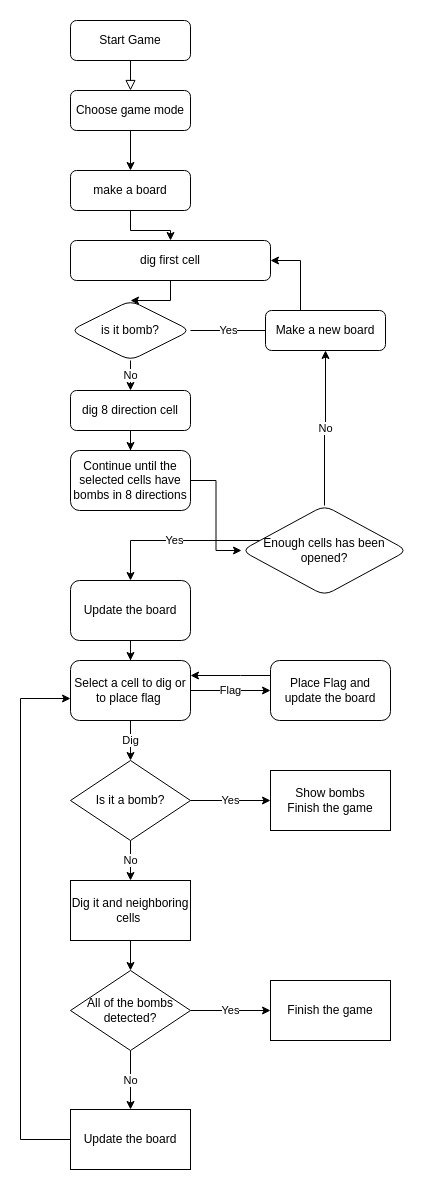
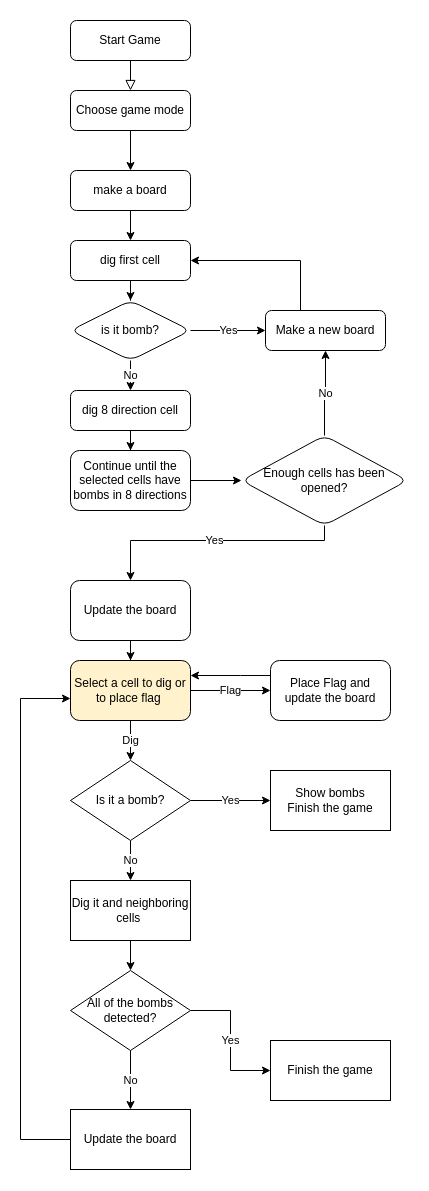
  <mxCell id="0" />
  <mxCell id="1" parent="0" />
  <mxCell id="2" value="" style="rounded=0;html=1;jettySize=auto;orthogonalLoop=1;fontSize=11;endArrow=block;endFill=0;endSize=8;strokeWidth=1;shadow=0;labelBackgroundColor=none;edgeStyle=orthogonalEdgeStyle;" parent="1" source="3" target="5" edge="1"><mxGeometry relative="1" as="geometry"><mxPoint x="130" y="110" as="targetPoint" /></mxGeometry></mxCell>
  <mxCell id="3" value="Start Game" style="rounded=1;whiteSpace=wrap;html=1;fontSize=12;glass=0;strokeWidth=1;shadow=0;" parent="1" vertex="1"><mxGeometry x="70" y="20" width="120" height="40" as="geometry" /></mxCell>
  <mxCell id="4" value="" style="edgeStyle=orthogonalEdgeStyle;rounded=0;orthogonalLoop=1;jettySize=auto;html=1;" edge="1" parent="1" source="5" target="7"><mxGeometry relative="1" as="geometry" /></mxCell>
  <mxCell id="5" value="Choose game mode" style="rounded=1;whiteSpace=wrap;html=1;" vertex="1" parent="1"><mxGeometry x="70" y="90" width="120" height="40" as="geometry" /></mxCell>
  <mxCell id="6" value="" style="edgeStyle=orthogonalEdgeStyle;rounded=0;orthogonalLoop=1;jettySize=auto;html=1;" edge="1" parent="1" source="7" target="9"><mxGeometry relative="1" as="geometry" /></mxCell>
  <mxCell id="7" value="make a board" style="whiteSpace=wrap;html=1;rounded=1;" vertex="1" parent="1"><mxGeometry x="70" y="170" width="120" height="40" as="geometry" /></mxCell>
  <mxCell id="8" value="" style="edgeStyle=orthogonalEdgeStyle;rounded=0;orthogonalLoop=1;jettySize=auto;html=1;" edge="1" parent="1" source="9" target="12"><mxGeometry relative="1" as="geometry" /></mxCell>
- <mxCell id="9" value="dig first cell" style="whiteSpace=wrap;html=1;rounded=1;" vertex="1" parent="1"><mxGeometry x="70" y="240" width="200" height="40" as="geometry" /></mxCell>
+ <mxCell id="9" value="dig first cell" style="whiteSpace=wrap;html=1;rounded=1;" vertex="1" parent="1"><mxGeometry x="70" y="240" width="120" height="40" as="geometry" /></mxCell>
  <mxCell id="10" value="No" style="edgeStyle=orthogonalEdgeStyle;rounded=0;orthogonalLoop=1;jettySize=auto;html=1;" edge="1" parent="1" source="12" target="15"><mxGeometry relative="1" as="geometry" /></mxCell>
- <mxCell id="11" value="Yes" style="edgeStyle=orthogonalEdgeStyle;rounded=0;orthogonalLoop=1;jettySize=auto;html=1;endArrow=none;" edge="1" parent="1" source="12" target="17"><mxGeometry relative="1" as="geometry" /></mxCell>
+ <mxCell id="11" value="Yes" style="edgeStyle=orthogonalEdgeStyle;rounded=0;orthogonalLoop=1;jettySize=auto;html=1;" edge="1" parent="1" source="12" target="17"><mxGeometry relative="1" as="geometry" /></mxCell>
  <mxCell id="12" value="is it bomb?" style="rhombus;whiteSpace=wrap;html=1;rounded=1;" vertex="1" parent="1"><mxGeometry x="70" y="300" width="120" height="60" as="geometry" /></mxCell>
  <mxCell id="13" style="edgeStyle=orthogonalEdgeStyle;rounded=0;orthogonalLoop=1;jettySize=auto;html=1;exitX=0.5;exitY=1;exitDx=0;exitDy=0;" edge="1" parent="1" source="5" target="5"><mxGeometry relative="1" as="geometry" /></mxCell>
  <mxCell id="14" value="" style="edgeStyle=orthogonalEdgeStyle;rounded=0;orthogonalLoop=1;jettySize=auto;html=1;" edge="1" parent="1" source="15" target="19"><mxGeometry relative="1" as="geometry" /></mxCell>
  <mxCell id="15" value="dig 8 direction cell" style="whiteSpace=wrap;html=1;rounded=1;" vertex="1" parent="1"><mxGeometry x="70" y="390" width="120" height="40" as="geometry" /></mxCell>
  <mxCell id="16" style="edgeStyle=orthogonalEdgeStyle;rounded=0;orthogonalLoop=1;jettySize=auto;html=1;entryX=1;entryY=0.5;entryDx=0;entryDy=0;" edge="1" parent="1" source="17" target="9"><mxGeometry relative="1" as="geometry"><mxPoint x="300" y="270" as="targetPoint" /><Array as="points"><mxPoint x="300" y="260" /></Array></mxGeometry></mxCell>
  <mxCell id="17" value="Make a new board" style="whiteSpace=wrap;html=1;rounded=1;" vertex="1" parent="1"><mxGeometry x="265" y="310" width="120" height="40" as="geometry" /></mxCell>
  <mxCell id="18" value="" style="edgeStyle=orthogonalEdgeStyle;rounded=0;orthogonalLoop=1;jettySize=auto;html=1;" edge="1" parent="1" source="19" target="22"><mxGeometry relative="1" as="geometry" /></mxCell>
  <mxCell id="19" value="Continue until the selected cells have bombs in 8 directions" style="whiteSpace=wrap;html=1;rounded=1;" vertex="1" parent="1"><mxGeometry x="70" y="450" width="120" height="60" as="geometry" /></mxCell>
  <mxCell id="20" value="No" style="edgeStyle=orthogonalEdgeStyle;rounded=0;orthogonalLoop=1;jettySize=auto;html=1;" edge="1" parent="1" source="22" target="17"><mxGeometry relative="1" as="geometry" /></mxCell>
  <mxCell id="21" value="Yes" style="edgeStyle=orthogonalEdgeStyle;rounded=0;orthogonalLoop=1;jettySize=auto;html=1;" edge="1" parent="1" source="22" target="24"><mxGeometry relative="1" as="geometry"><Array as="points"><mxPoint x="324" y="540" /><mxPoint x="130" y="540" /></Array></mxGeometry></mxCell>
- <mxCell id="22" value="Enough cells has been opened?" style="rhombus;whiteSpace=wrap;html=1;rounded=1;" vertex="1" parent="1"><mxGeometry x="241" y="505" width="166" height="90" as="geometry" /></mxCell>
+ <mxCell id="22" value="Enough cells has been opened?" style="rhombus;whiteSpace=wrap;html=1;rounded=1;" vertex="1" parent="1"><mxGeometry x="241" y="435" width="166" height="90" as="geometry" /></mxCell>
  <mxCell id="23" value="" style="edgeStyle=orthogonalEdgeStyle;rounded=0;orthogonalLoop=1;jettySize=auto;html=1;" edge="1" parent="1" source="24" target="27"><mxGeometry relative="1" as="geometry" /></mxCell>
  <mxCell id="24" value="Update the board" style="whiteSpace=wrap;html=1;rounded=1;" vertex="1" parent="1"><mxGeometry x="70" y="580" width="120" height="60" as="geometry" /></mxCell>
  <mxCell id="25" value="Flag" style="edgeStyle=orthogonalEdgeStyle;rounded=0;orthogonalLoop=1;jettySize=auto;html=1;" edge="1" parent="1" source="27" target="29"><mxGeometry relative="1" as="geometry" /></mxCell>
  <mxCell id="26" value="Dig" style="edgeStyle=orthogonalEdgeStyle;rounded=0;orthogonalLoop=1;jettySize=auto;html=1;entryX=0.5;entryY=0;entryDx=0;entryDy=0;" edge="1" parent="1" source="27" target="32"><mxGeometry relative="1" as="geometry"><mxPoint x="130" y="760" as="targetPoint" /></mxGeometry></mxCell>
- <mxCell id="27" value="Select a cell to dig or to place flag&amp;nbsp;" style="whiteSpace=wrap;html=1;rounded=1;" vertex="1" parent="1"><mxGeometry x="70" y="660" width="120" height="60" as="geometry" /></mxCell>
+ <mxCell id="27" value="Select a cell to dig or to place flag&amp;nbsp;" style="whiteSpace=wrap;html=1;rounded=1;fillColor=#fff2cc;" vertex="1" parent="1"><mxGeometry x="70" y="660" width="120" height="60" as="geometry" /></mxCell>
  <mxCell id="28" style="edgeStyle=orthogonalEdgeStyle;rounded=0;orthogonalLoop=1;jettySize=auto;html=1;entryX=1;entryY=0.25;entryDx=0;entryDy=0;" edge="1" parent="1" source="29" target="27"><mxGeometry relative="1" as="geometry"><Array as="points"><mxPoint x="240" y="675" /><mxPoint x="240" y="675" /></Array></mxGeometry></mxCell>
  <mxCell id="29" value="Place Flag and update the board" style="whiteSpace=wrap;html=1;rounded=1;" vertex="1" parent="1"><mxGeometry x="270" y="660" width="120" height="60" as="geometry" /></mxCell>
  <mxCell id="30" value="Yes" style="edgeStyle=orthogonalEdgeStyle;rounded=0;orthogonalLoop=1;jettySize=auto;html=1;" edge="1" parent="1" source="32" target="33"><mxGeometry relative="1" as="geometry" /></mxCell>
  <mxCell id="31" value="No" style="edgeStyle=orthogonalEdgeStyle;rounded=0;orthogonalLoop=1;jettySize=auto;html=1;" edge="1" parent="1" source="32" target="35"><mxGeometry relative="1" as="geometry" /></mxCell>
  <mxCell id="32" value="Is it a bomb?" style="rhombus;whiteSpace=wrap;html=1;" vertex="1" parent="1"><mxGeometry x="70" y="760" width="120" height="80" as="geometry" /></mxCell>
  <mxCell id="33" value="Show bombs &lt;br&gt;Finish the game" style="whiteSpace=wrap;html=1;" vertex="1" parent="1"><mxGeometry x="270" y="770" width="120" height="60" as="geometry" /></mxCell>
  <mxCell id="34" value="" style="edgeStyle=orthogonalEdgeStyle;rounded=0;orthogonalLoop=1;jettySize=auto;html=1;" edge="1" parent="1" source="35" target="38"><mxGeometry relative="1" as="geometry" /></mxCell>
  <mxCell id="35" value="Dig it and neighboring cells&amp;nbsp;" style="whiteSpace=wrap;html=1;" vertex="1" parent="1"><mxGeometry x="70" y="880" width="120" height="60" as="geometry" /></mxCell>
  <mxCell id="36" value="Yes" style="edgeStyle=orthogonalEdgeStyle;rounded=0;orthogonalLoop=1;jettySize=auto;html=1;" edge="1" parent="1" source="38" target="39"><mxGeometry relative="1" as="geometry" /></mxCell>
  <mxCell id="37" value="No" style="edgeStyle=orthogonalEdgeStyle;rounded=0;orthogonalLoop=1;jettySize=auto;html=1;" edge="1" parent="1" source="38" target="41"><mxGeometry relative="1" as="geometry" /></mxCell>
  <mxCell id="38" value="All of the bombs detected?" style="rhombus;whiteSpace=wrap;html=1;" vertex="1" parent="1"><mxGeometry x="70" y="970" width="120" height="80" as="geometry" /></mxCell>
- <mxCell id="39" value="Finish the game" style="whiteSpace=wrap;html=1;" vertex="1" parent="1"><mxGeometry x="270" y="980" width="120" height="60" as="geometry" /></mxCell>
+ <mxCell id="39" value="Finish the game" style="whiteSpace=wrap;html=1;" vertex="1" parent="1"><mxGeometry x="270" y="1040" width="120" height="60" as="geometry" /></mxCell>
  <mxCell id="40" style="edgeStyle=orthogonalEdgeStyle;rounded=0;orthogonalLoop=1;jettySize=auto;html=1;" edge="1" parent="1" source="41"><mxGeometry relative="1" as="geometry"><mxPoint x="70" y="698" as="targetPoint" /><Array as="points"><mxPoint x="20" y="1139" /><mxPoint x="20" y="698" /></Array></mxGeometry></mxCell>
  <mxCell id="41" value="Update the board" style="whiteSpace=wrap;html=1;" vertex="1" parent="1"><mxGeometry x="70" y="1109" width="120" height="60" as="geometry" /></mxCell>
